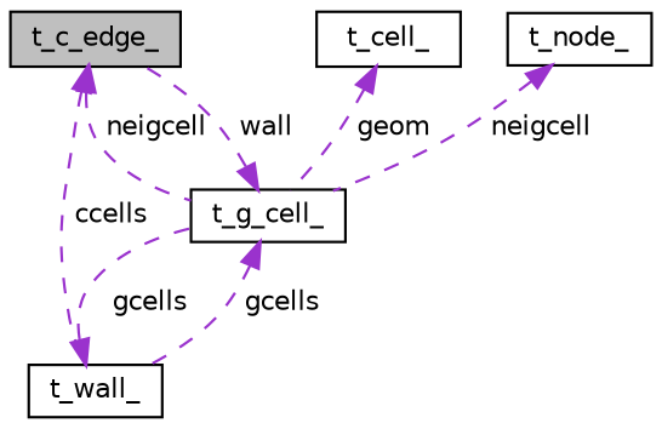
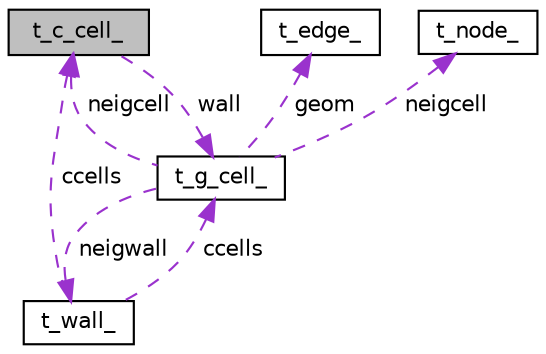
  digraph {
    node [color=black fillcolor=white fontname=Helvetica fontsize=10 shape=record style=filled]
    edge [color=darkorchid3 dir=back fontname=Helvetica fontsize=10 labelfontname=Helvetica labelfontsize=10 style=dashed]
-   n1 [fillcolor=grey75 fontcolor=black height=0.2 label=t_c_edge_ width=0.4]
+   n1 [fillcolor=grey75 fontcolor=black height=0.2 label=t_c_cell_ width=0.4]
    n2 [height=0.2 label=t_g_cell_ width=0.4]
    n3 [height=0.2 label=t_wall_ width=0.4]
-   n4 [height=0.2 label=t_cell_ width=0.4]
+   n4 [height=0.2 label=t_edge_ width=0.4]
    n5 [height=0.2 label=t_node_ width=0.4]
    n1 -> n2 [label=" neigcell"]
    n1 -> n3 [label=" ccells"]
    n2 -> n1 [label=" wall"]
-   n2 -> n3 [label=" gcells"]
-   n3 -> n2 [label=" gcells"]
+   n2 -> n3 [label=" ccells"]
+   n3 -> n2 [label=" neigwall"]
    n4 -> n2 [label=" geom"]
    n5 -> n2 [label=" neigcell"]
  }
